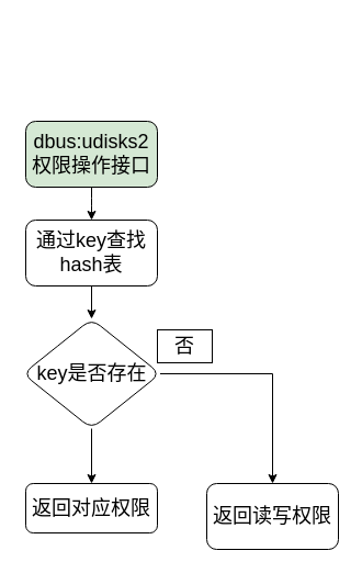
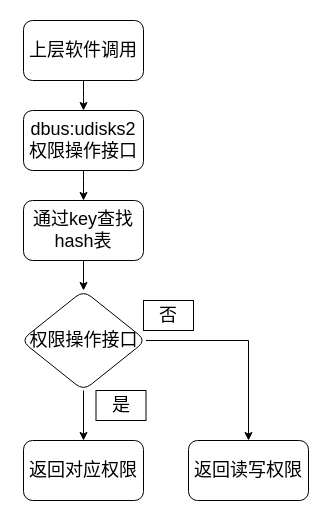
  <mxCell id="0" />
  <mxCell id="1" parent="0" />
+ <mxCell id="2" value="" style="edgeStyle=orthogonalEdgeStyle;curved=0;rounded=1;sketch=0;orthogonalLoop=1;jettySize=auto;html=1;" edge="1" parent="1" source="3" target="5"><mxGeometry relative="1" as="geometry" /></mxCell>
+ <mxCell id="3" value="&lt;font style=&quot;font-size: 18px&quot;&gt;上层软件调用&lt;/font&gt;" style="rounded=1;whiteSpace=wrap;html=1;" vertex="1" parent="1"><mxGeometry x="23" y="20" width="120" height="60" as="geometry" /></mxCell>
  <mxCell id="4" value="" style="edgeStyle=orthogonalEdgeStyle;curved=0;rounded=1;sketch=0;orthogonalLoop=1;jettySize=auto;html=1;" edge="1" parent="1" source="5" target="7"><mxGeometry relative="1" as="geometry" /></mxCell>
- <mxCell id="5" value="&lt;span style=&quot;font-size: 18px&quot;&gt;dbus:udisks2权限操作接口&lt;/span&gt;" style="whiteSpace=wrap;html=1;rounded=1;fillColor=#d5e8d4;" vertex="1" parent="1"><mxGeometry x="23" y="110" width="120" height="60" as="geometry" /></mxCell>
+ <mxCell id="5" value="&lt;span style=&quot;font-size: 18px&quot;&gt;dbus:udisks2权限操作接口&lt;/span&gt;" style="whiteSpace=wrap;html=1;rounded=1;" vertex="1" parent="1"><mxGeometry x="23" y="110" width="120" height="60" as="geometry" /></mxCell>
  <mxCell id="6" value="" style="edgeStyle=orthogonalEdgeStyle;rounded=0;orthogonalLoop=1;jettySize=auto;html=1;" edge="1" parent="1" source="7" target="10"><mxGeometry relative="1" as="geometry" /></mxCell>
  <mxCell id="7" value="&lt;span style=&quot;font-size: 18px&quot;&gt;通过key查找hash表&lt;/span&gt;" style="whiteSpace=wrap;html=1;rounded=1;" vertex="1" parent="1"><mxGeometry x="23" y="200" width="120" height="60" as="geometry" /></mxCell>
  <mxCell id="8" value="" style="edgeStyle=orthogonalEdgeStyle;rounded=0;orthogonalLoop=1;jettySize=auto;html=1;" edge="1" parent="1" source="10" target="11"><mxGeometry relative="1" as="geometry" /></mxCell>
  <mxCell id="9" value="" style="edgeStyle=orthogonalEdgeStyle;rounded=0;orthogonalLoop=1;jettySize=auto;html=1;" edge="1" parent="1" source="10" target="12"><mxGeometry relative="1" as="geometry" /></mxCell>
- <mxCell id="10" value="&lt;font style=&quot;font-size: 18px&quot;&gt;key是否存在&lt;/font&gt;" style="rhombus;whiteSpace=wrap;html=1;rounded=1;" vertex="1" parent="1"><mxGeometry x="20.5" y="290" width="125" height="100" as="geometry" /></mxCell>
- <mxCell id="11" value="&lt;font style=&quot;font-size: 18px&quot;&gt;返回对应权限&lt;/font&gt;" style="whiteSpace=wrap;html=1;rounded=1;" vertex="1" parent="1"><mxGeometry x="23" y="440" width="120" height="45" as="geometry" /></mxCell>
+ <mxCell id="10" value="&lt;font style=&quot;font-size: 18px&quot;&gt;权限操作接口&lt;/font&gt;" style="rhombus;whiteSpace=wrap;html=1;rounded=1;" vertex="1" parent="1"><mxGeometry x="20.5" y="290" width="125" height="100" as="geometry" /></mxCell>
+ <mxCell id="11" value="&lt;font style=&quot;font-size: 18px&quot;&gt;返回对应权限&lt;/font&gt;" style="whiteSpace=wrap;html=1;rounded=1;" vertex="1" parent="1"><mxGeometry x="23" y="440" width="120" height="60" as="geometry" /></mxCell>
  <mxCell id="12" value="&lt;font style=&quot;font-size: 18px&quot;&gt;返回读写权限&lt;/font&gt;" style="whiteSpace=wrap;html=1;rounded=1;" vertex="1" parent="1"><mxGeometry x="188" y="440" width="120" height="60" as="geometry" /></mxCell>
+ <mxCell id="13" value="&lt;font style=&quot;font-size: 18px&quot;&gt;是&lt;/font&gt;" style="rounded=0;whiteSpace=wrap;html=1;sketch=0;" vertex="1" parent="1"><mxGeometry x="95.5" y="390" width="50" height="30" as="geometry" /></mxCell>
  <mxCell id="14" value="&lt;span style=&quot;font-size: 18px&quot;&gt;否&lt;/span&gt;" style="rounded=0;whiteSpace=wrap;html=1;sketch=0;" vertex="1" parent="1"><mxGeometry x="143" y="300" width="50" height="30" as="geometry" /></mxCell>
